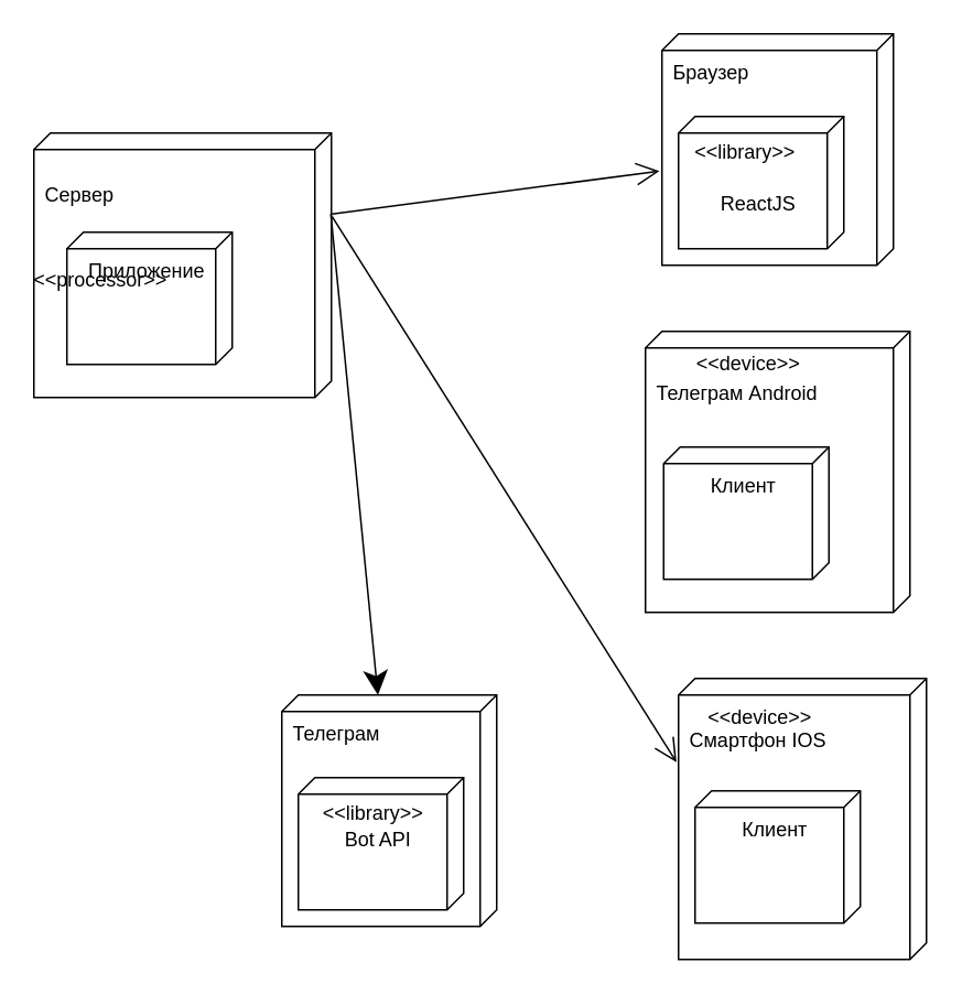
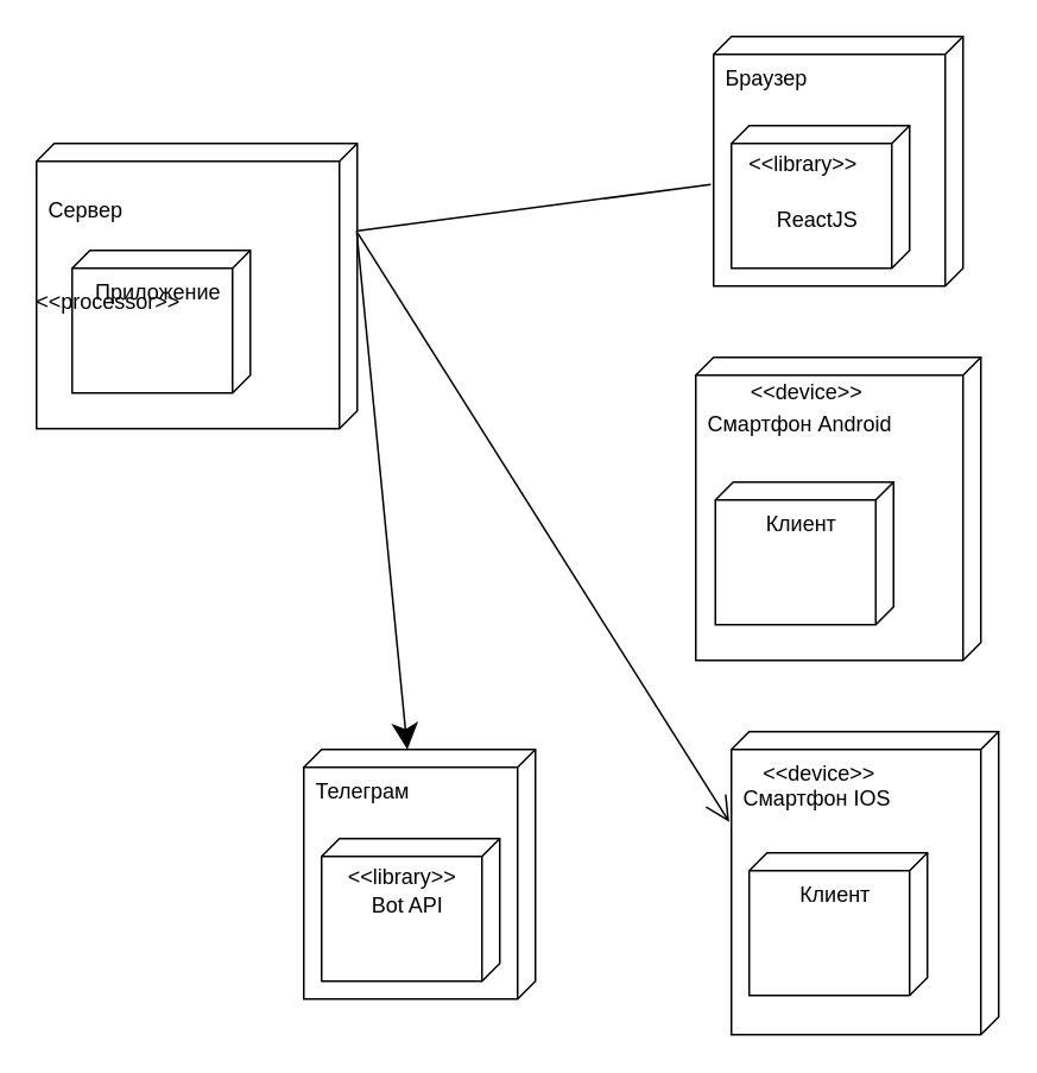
  <mxCell id="0" />
  <mxCell id="1" parent="0" />
  <mxCell id="2" value="&lt;br&gt;Сервер" style="verticalAlign=top;align=left;shape=cube;size=10;direction=south;fontStyle=0;html=1;boundedLbl=1;spacingLeft=5;" vertex="1" parent="1"><mxGeometry x="20" y="80" width="180" height="160" as="geometry" /></mxCell>
  <mxCell id="3" value="Приложение" style="verticalAlign=top;align=center;shape=cube;size=10;direction=south;html=1;boundedLbl=1;spacingLeft=5;" vertex="1" parent="2"><mxGeometry width="100" height="80" relative="1" as="geometry"><mxPoint x="20" y="60" as="offset" /></mxGeometry></mxCell>
  <mxCell id="4" value="&amp;lt;&amp;lt;processor&amp;gt;&amp;gt;" style="text;html=1;align=center;" vertex="1" parent="2"><mxGeometry x="10" y="75" width="60" height="22.5" as="geometry" /></mxCell>
  <mxCell id="5" value="Браузер" style="verticalAlign=top;align=left;shape=cube;size=10;direction=south;fontStyle=0;html=1;boundedLbl=1;spacingLeft=5;" vertex="1" parent="1"><mxGeometry x="400" y="20" width="140" height="140" as="geometry" /></mxCell>
  <mxCell id="6" value="&lt;br&gt;&lt;br&gt;ReactJS" style="verticalAlign=top;align=center;shape=cube;size=10;direction=south;html=1;boundedLbl=1;spacingLeft=5;" vertex="1" parent="5"><mxGeometry width="100" height="80" relative="1" as="geometry"><mxPoint x="10" y="50" as="offset" /></mxGeometry></mxCell>
  <mxCell id="7" value="&amp;lt;&amp;lt;library&amp;gt;&amp;gt;" style="text;html=1;align=center;" vertex="1" parent="5"><mxGeometry x="19.997" y="57.5" width="60" height="25" as="geometry" /></mxCell>
- <mxCell id="8" value="&lt;br&gt;Телеграм Android" style="verticalAlign=top;align=left;shape=cube;size=10;direction=south;fontStyle=0;html=1;boundedLbl=1;spacingLeft=5;" vertex="1" parent="1"><mxGeometry x="390" y="200" width="160" height="170" as="geometry" /></mxCell>
+ <mxCell id="8" value="&lt;br&gt;Смартфон Android" style="verticalAlign=top;align=left;shape=cube;size=10;direction=south;fontStyle=0;html=1;boundedLbl=1;spacingLeft=5;" vertex="1" parent="1"><mxGeometry x="390" y="200" width="160" height="170" as="geometry" /></mxCell>
  <mxCell id="9" value="Клиент" style="verticalAlign=top;align=center;shape=cube;size=10;direction=south;html=1;boundedLbl=1;spacingLeft=5;" vertex="1" parent="8"><mxGeometry width="100" height="80" relative="1" as="geometry"><mxPoint x="11" y="70" as="offset" /></mxGeometry></mxCell>
  <mxCell id="10" value="&amp;lt;&amp;lt;device&amp;gt;&amp;gt;" style="text;html=1;align=center;" vertex="1" parent="8"><mxGeometry x="12.308" y="6.071" width="98.462" height="30.357" as="geometry" /></mxCell>
  <mxCell id="11" value="&lt;span style=&quot;color: rgba(0 , 0 , 0 , 0) ; font-family: monospace ; font-size: 0px&quot;&gt;%3CmxGraphModel%3E%3Croot%3E%3CmxCell%20id%3D%220%22%2F%3E%3CmxCell%20id%3D%221%22%20parent%3D%220%22%2F%3E%3CmxCell%20id%3D%222%22%20value%3D%22%26lt%3Bbr%26gt%3B%D0%A1%D0%BC%D0%B0%D1%80%D1%82%D1%84%D0%BE%D0%BD%20Android%22%20style%3D%22verticalAlign%3Dtop%3Balign%3Dleft%3Bshape%3Dcube%3Bsize%3D10%3Bdirection%3Dsouth%3BfontStyle%3D0%3Bhtml%3D1%3BboundedLbl%3D1%3BspacingLeft%3D5%3B%22%20vertex%3D%221%22%20parent%3D%221%22%3E%3CmxGeometry%20x%3D%22450%22%20y%3D%22210%22%20width%3D%22160%22%20height%3D%22170%22%20as%3D%22geometry%22%2F%3E%3C%2FmxCell%3E%3CmxCell%20id%3D%223%22%20value%3D%22%D0%9A%D0%BB%D0%B8%D0%B5%D0%BD%D1%82%22%20style%3D%22verticalAlign%3Dtop%3Balign%3Dcenter%3Bshape%3Dcube%3Bsize%3D10%3Bdirection%3Dsouth%3Bhtml%3D1%3BboundedLbl%3D1%3BspacingLeft%3D5%3B%22%20vertex%3D%221%22%20parent%3D%222%22%3E%3CmxGeometry%20width%3D%22100%22%20height%3D%2280%22%20relative%3D%221%22%20as%3D%22geometry%22%3E%3CmxPoint%20x%3D%2211%22%20y%3D%2270%22%20as%3D%22offset%22%2F%3E%3C%2FmxGeometry%3E%3C%2FmxCell%3E%3CmxCell%20id%3D%224%22%20value%3D%22%26amp%3Blt%3B%26amp%3Blt%3Bdevice%26amp%3Bgt%3B%26amp%3Bgt%3B%22%20style%3D%22text%3Bhtml%3D1%3Balign%3Dcenter%3B%22%20vertex%3D%221%22%20parent%3D%222%22%3E%3CmxGeometry%20x%3D%2212.308%22%20y%3D%226.071%22%20width%3D%2298.462%22%20height%3D%2230.357%22%20as%3D%22geometry%22%2F%3E%3C%2FmxCell%3E%3C%2Froot%3E%3C%2FmxGraphModel%3E&lt;/span&gt;&lt;br&gt;Смартфон IOS" style="verticalAlign=top;align=left;shape=cube;size=10;direction=south;fontStyle=0;html=1;boundedLbl=1;spacingLeft=5;" vertex="1" parent="1"><mxGeometry x="410" y="410" width="150" height="170" as="geometry" /></mxCell>
  <mxCell id="12" value="Клиент" style="verticalAlign=top;align=center;shape=cube;size=10;direction=south;html=1;boundedLbl=1;spacingLeft=5;" vertex="1" parent="11"><mxGeometry width="100" height="80" relative="1" as="geometry"><mxPoint x="10" y="68" as="offset" /></mxGeometry></mxCell>
  <mxCell id="13" value="&amp;lt;&amp;lt;device&amp;gt;&amp;gt;" style="text;html=1;align=center;" vertex="1" parent="11"><mxGeometry x="-0.002" y="10.001" width="98.462" height="30.357" as="geometry" /></mxCell>
  <mxCell id="14" value="Телеграм" style="verticalAlign=top;align=left;shape=cube;size=10;direction=south;fontStyle=0;html=1;boundedLbl=1;spacingLeft=5;" vertex="1" parent="1"><mxGeometry x="170" y="420" width="130" height="140" as="geometry" /></mxCell>
  <mxCell id="15" value="&lt;span style=&quot;color: rgba(0 , 0 , 0 , 0) ; font-family: monospace ; font-size: 0px&quot;&gt;%3CmxGraphModel%3E%3Croot%3E%3CmxCell%20id%3D%220%22%2F%3E%3CmxCell%20id%3D%221%22%20parent%3D%220%22%2F%3E%3CmxCell%20id%3D%222%22%20value%3D%22%26amp%3Blt%3B%26amp%3Blt%3Blibrary%26amp%3Bgt%3B%26amp%3Bgt%3B%22%20style%3D%22text%3Bhtml%3D1%3Balign%3Dcenter%3B%22%20vertex%3D%221%22%20parent%3D%221%22%3E%3CmxGeometry%20x%3D%22480%22%20y%3D%2287.5%22%20width%3D%2290%22%20height%3D%2225%22%20as%3D%22geometry%22%2F%3E%3C%2FmxCell%3E%3C%2Froot%3E%3C%2FmxGraphModel%3E&lt;/span&gt;&lt;span style=&quot;color: rgba(0 , 0 , 0 , 0) ; font-family: monospace ; font-size: 0px&quot;&gt;%3CmxGraphModel%3E%3Croot%3E%3CmxCell%20id%3D%220%22%2F%3E%3CmxCell%20id%3D%221%22%20parent%3D%220%22%2F%3E%3CmxCell%20id%3D%222%22%20value%3D%22%26amp%3Blt%3B%26amp%3Blt%3Blibrary%26amp%3Bgt%3B%26amp%3Bgt%3B%22%20style%3D%22text%3Bhtml%3D1%3Balign%3Dcenter%3B%22%20vertex%3D%221%22%20parent%3D%221%22%3E%3CmxGeometry%20x%3D%22480%22%20y%3D%2287.5%22%20width%3D%2290%22%20height%3D%2225%22%20as%3D%22geometry%22%2F%3E%3C%2FmxCell%3E%3C%2Froot%3E%3C%2FmxGraphModel%3E&lt;/span&gt;&lt;br&gt;Bot API" style="verticalAlign=top;align=center;shape=cube;size=10;direction=south;html=1;boundedLbl=1;spacingLeft=5;" vertex="1" parent="14"><mxGeometry width="100" height="80" relative="1" as="geometry"><mxPoint x="10" y="50" as="offset" /></mxGeometry></mxCell>
  <mxCell id="16" value="&amp;lt;&amp;lt;library&amp;gt;&amp;gt;" style="text;html=1;align=center;" vertex="1" parent="14"><mxGeometry x="10" y="57.5" width="90" height="25" as="geometry" /></mxCell>
- <mxCell id="17" value="" style="endArrow=open;endFill=1;endSize=12;html=1;rounded=0;exitX=0.306;exitY=-0.002;exitDx=0;exitDy=0;exitPerimeter=0;entryX=0.593;entryY=1.011;entryDx=0;entryDy=0;entryPerimeter=0;" edge="1" parent="1" source="2" target="5"><mxGeometry width="160" relative="1" as="geometry"><mxPoint x="290" y="310" as="sourcePoint" /><mxPoint x="450" y="310" as="targetPoint" /></mxGeometry></mxCell>
+ <mxCell id="17" value="" style="endArrow=none;endFill=1;endSize=12;html=1;rounded=0;exitX=0.306;exitY=-0.002;exitDx=0;exitDy=0;exitPerimeter=0;entryX=0.593;entryY=1.011;entryDx=0;entryDy=0;entryPerimeter=0;" edge="1" parent="1" source="2" target="5"><mxGeometry width="160" relative="1" as="geometry"><mxPoint x="290" y="310" as="sourcePoint" /><mxPoint x="450" y="310" as="targetPoint" /></mxGeometry></mxCell>
  <mxCell id="18" value="" style="endArrow=open;endFill=1;endSize=12;html=1;rounded=0;exitX=0.315;exitY=-0.002;exitDx=0;exitDy=0;exitPerimeter=0;entryX=0.298;entryY=1.008;entryDx=0;entryDy=0;entryPerimeter=0;" edge="1" parent="1" source="2" target="11"><mxGeometry width="160" relative="1" as="geometry"><mxPoint x="300" y="380" as="sourcePoint" /><mxPoint x="460" y="380" as="targetPoint" /></mxGeometry></mxCell>
  <mxCell id="19" value="" style="endArrow=classic;endFill=1;endSize=12;html=1;rounded=0;exitX=0.306;exitY=0.002;exitDx=0;exitDy=0;exitPerimeter=0;" edge="1" parent="1" source="2" target="14"><mxGeometry width="160" relative="1" as="geometry"><mxPoint x="290" y="440" as="sourcePoint" /><mxPoint x="450" y="440" as="targetPoint" /></mxGeometry></mxCell>
